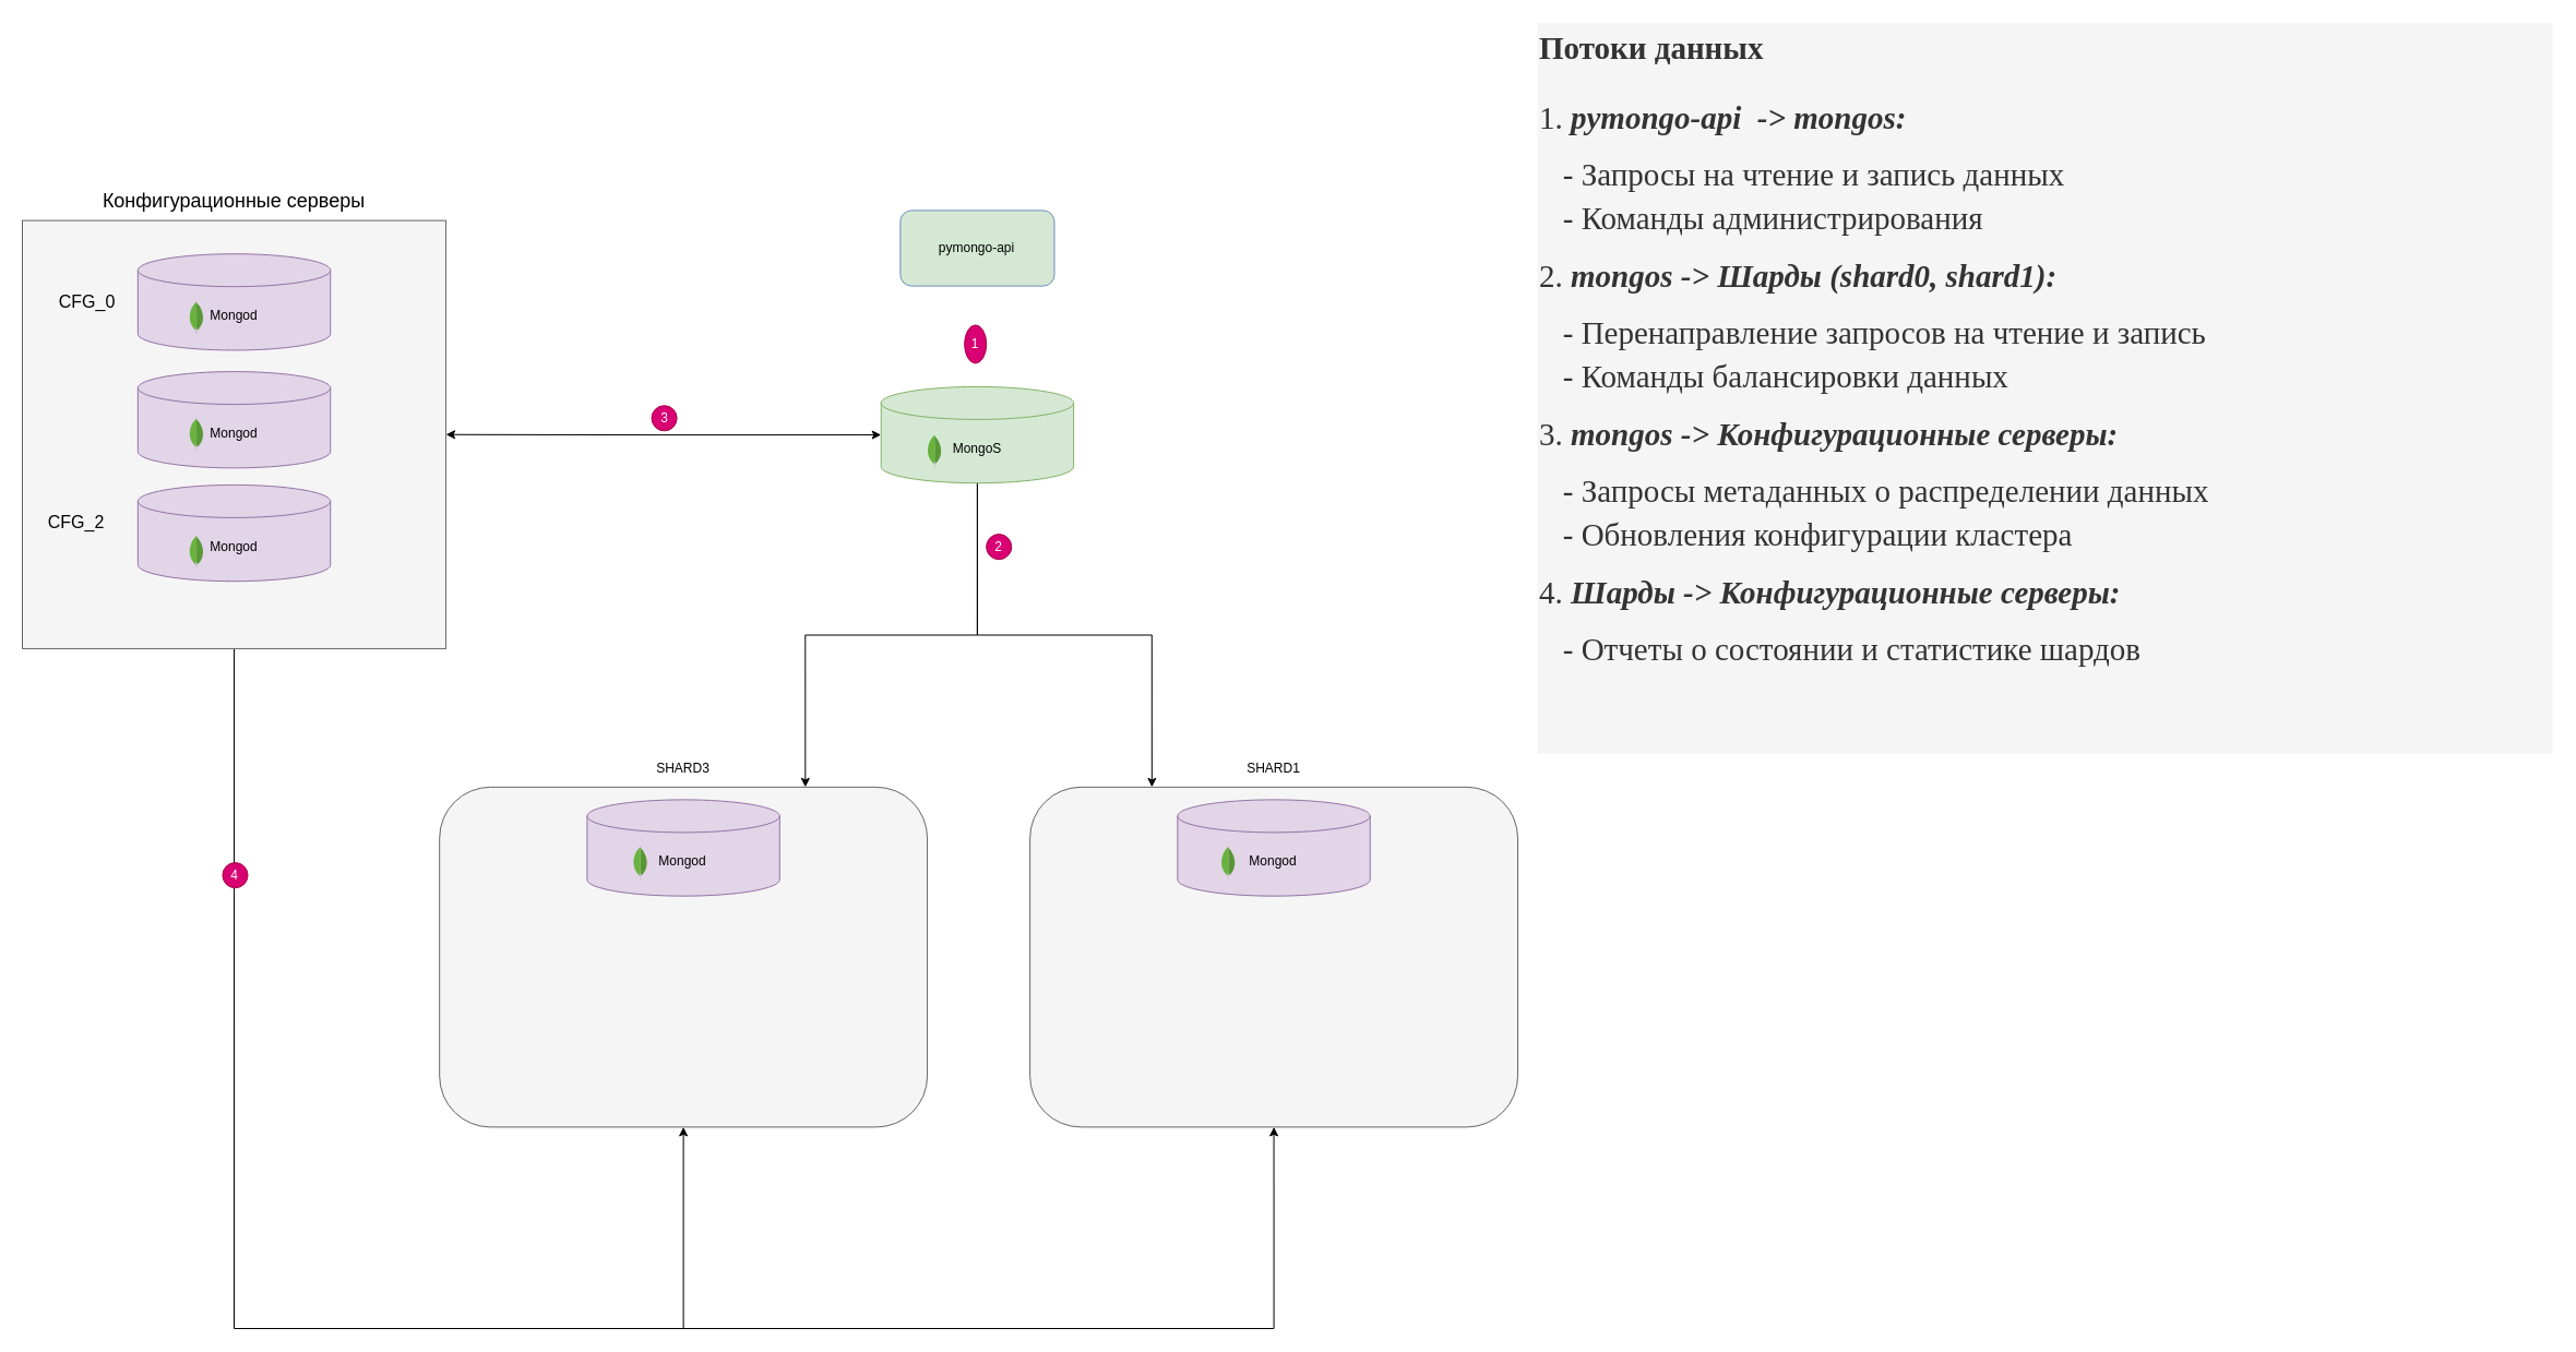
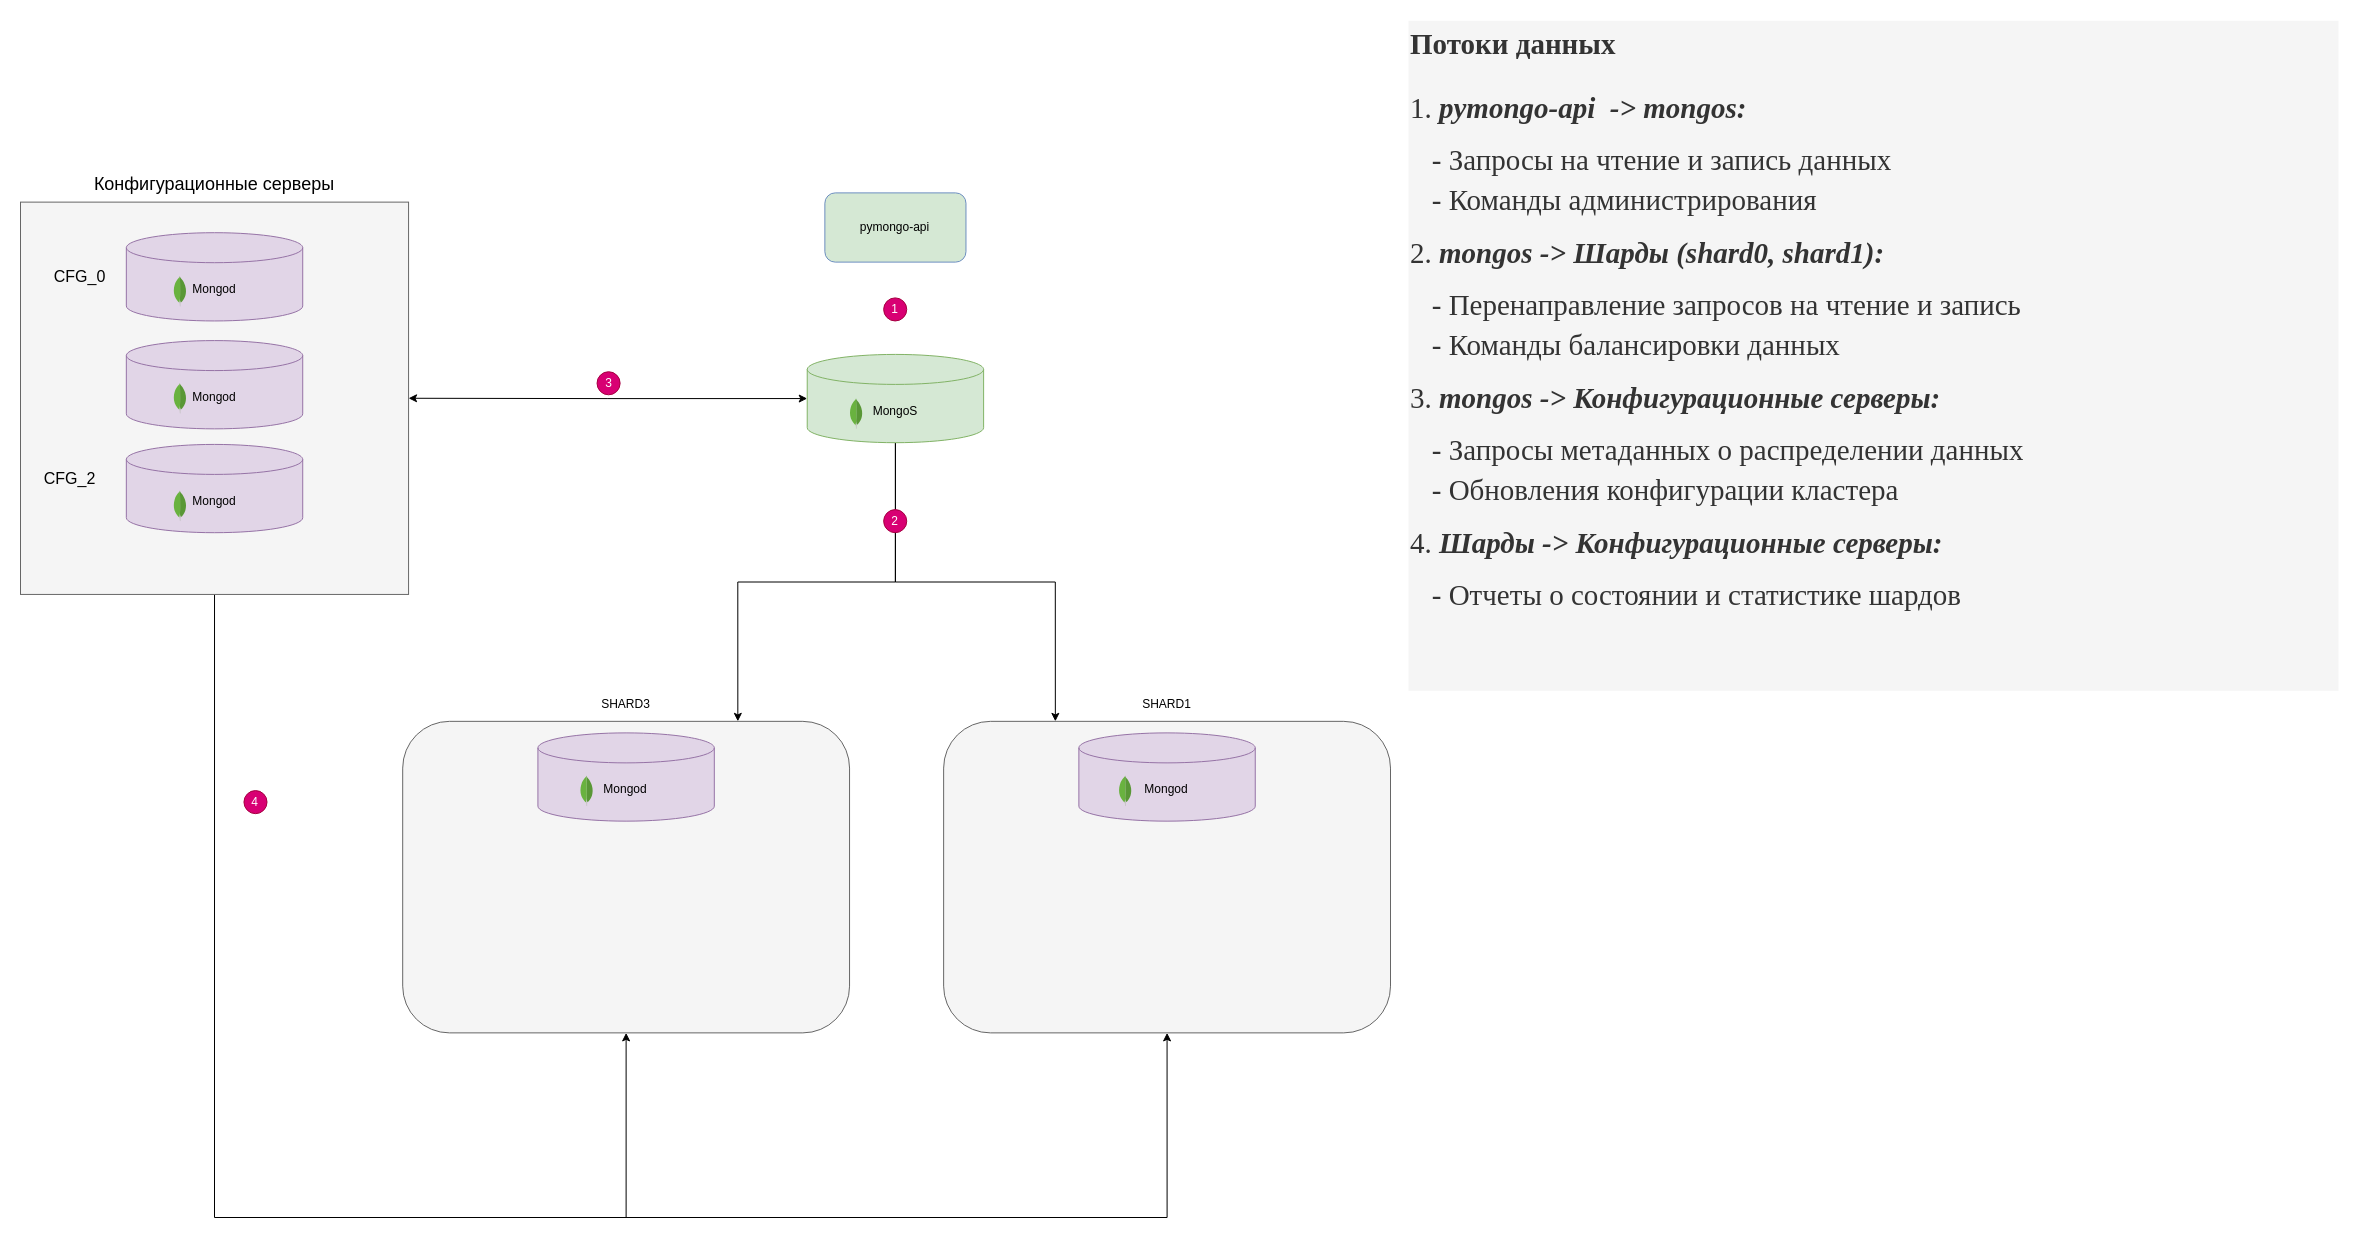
  <mxCell id="0" />
  <mxCell id="1" parent="0" />
  <mxCell id="2" value="&lt;h1 style=&quot;margin-top: 0px; font-size: 29px;&quot;&gt;&lt;font style=&quot;font-size: 29px;&quot; face=&quot;Verdana&quot;&gt;Потоки данных&lt;/font&gt;&lt;/h1&gt;&lt;p style=&quot;font-size: 29px;&quot;&gt;&lt;font style=&quot;font-size: 29px;&quot; face=&quot;L6tmhl1reHOPJtDBh7W_&quot;&gt;1. &lt;i&gt;&lt;b&gt;pymongo-api&amp;nbsp; -&amp;gt; mongos:&lt;/b&gt;&lt;/i&gt;&lt;/font&gt;&lt;/p&gt;&lt;p style=&quot;line-height: 40%; font-size: 29px;&quot;&gt;&lt;font style=&quot;font-size: 29px;&quot; face=&quot;L6tmhl1reHOPJtDBh7W_&quot;&gt;&amp;nbsp; &amp;nbsp;- Запросы на чтение и запись данных&lt;/font&gt;&lt;/p&gt;&lt;p style=&quot;line-height: 40%; font-size: 29px;&quot;&gt;&lt;font style=&quot;font-size: 29px;&quot; face=&quot;L6tmhl1reHOPJtDBh7W_&quot;&gt;&amp;nbsp; &amp;nbsp;- Команды администрирования&lt;/font&gt;&lt;/p&gt;&lt;p style=&quot;font-size: 29px;&quot;&gt;&lt;font style=&quot;font-size: 29px;&quot; face=&quot;L6tmhl1reHOPJtDBh7W_&quot;&gt;2. &lt;b&gt;&lt;i&gt;mongos -&amp;gt; Шарды (shard0, shard1):&lt;/i&gt;&lt;/b&gt;&lt;/font&gt;&lt;/p&gt;&lt;p style=&quot;line-height: 40%; font-size: 29px;&quot;&gt;&lt;font style=&quot;font-size: 29px;&quot; face=&quot;L6tmhl1reHOPJtDBh7W_&quot;&gt;&amp;nbsp; &amp;nbsp;- Перенаправление запросов на чтение и запись&lt;/font&gt;&lt;/p&gt;&lt;p style=&quot;line-height: 40%; font-size: 29px;&quot;&gt;&lt;font style=&quot;font-size: 29px;&quot; face=&quot;L6tmhl1reHOPJtDBh7W_&quot;&gt;&amp;nbsp; &amp;nbsp;- Команды балансировки данных&lt;/font&gt;&lt;/p&gt;&lt;p style=&quot;font-size: 29px;&quot;&gt;&lt;font style=&quot;font-size: 29px;&quot; face=&quot;L6tmhl1reHOPJtDBh7W_&quot;&gt;&lt;span style=&quot;background-color: initial;&quot;&gt;3. &lt;i&gt;&lt;b&gt;mongos -&amp;gt; Конфигурационные серверы:&lt;/b&gt;&lt;/i&gt;&lt;/span&gt;&lt;br&gt;&lt;/font&gt;&lt;/p&gt;&lt;p style=&quot;line-height: 40%; font-size: 29px;&quot;&gt;&lt;font style=&quot;font-size: 29px;&quot; face=&quot;L6tmhl1reHOPJtDBh7W_&quot;&gt;&amp;nbsp; &amp;nbsp;- Запросы метаданных о распределении данных&lt;/font&gt;&lt;/p&gt;&lt;p style=&quot;line-height: 40%; font-size: 29px;&quot;&gt;&lt;font style=&quot;font-size: 29px;&quot; face=&quot;L6tmhl1reHOPJtDBh7W_&quot;&gt;&amp;nbsp; &amp;nbsp;- Обновления конфигурации кластера&lt;/font&gt;&lt;/p&gt;&lt;p style=&quot;font-size: 29px;&quot;&gt;&lt;font style=&quot;font-size: 29px;&quot; face=&quot;L6tmhl1reHOPJtDBh7W_&quot;&gt;4. &lt;i&gt;&lt;b&gt;Шарды -&amp;gt; Конфигурационные серверы:&lt;/b&gt;&lt;/i&gt;&lt;/font&gt;&lt;/p&gt;&lt;p style=&quot;line-height: 40%; font-size: 29px;&quot;&gt;&lt;font style=&quot;font-size: 29px;&quot; face=&quot;L6tmhl1reHOPJtDBh7W_&quot;&gt;&amp;nbsp; &amp;nbsp;- Отчеты о состоянии и статистике шардов&lt;/font&gt;&lt;/p&gt;" style="text;html=1;whiteSpace=wrap;overflow=hidden;rounded=0;fillColor=#f5f5f5;strokeColor=none;fontColor=#333333;" vertex="1" parent="1"><mxGeometry x="1408" y="20.25" width="930" height="670" as="geometry" /></mxCell>
  <mxCell id="3" value="" style="group" vertex="1" connectable="0" parent="1"><mxGeometry x="20" y="167" width="1370" height="1050" as="geometry" /></mxCell>
  <mxCell id="4" style="edgeStyle=orthogonalEdgeStyle;rounded=0;orthogonalLoop=1;jettySize=auto;html=1;exitX=0.5;exitY=1;exitDx=0;exitDy=0;entryX=0.5;entryY=1;entryDx=0;entryDy=0;" edge="1" parent="3" source="5" target="11"><mxGeometry relative="1" as="geometry"><Array as="points"><mxPoint x="194.034" y="1050" /><mxPoint x="1146.567" y="1050" /></Array></mxGeometry></mxCell>
  <mxCell id="5" value="" style="rounded=0;whiteSpace=wrap;html=1;fillColor=#f5f5f5;fontColor=#333333;strokeColor=#666666;" vertex="1" parent="3"><mxGeometry y="34.615" width="388.069" height="392.308" as="geometry" /></mxCell>
  <mxCell id="6" style="edgeStyle=orthogonalEdgeStyle;rounded=0;orthogonalLoop=1;jettySize=auto;html=1;exitX=0.5;exitY=1;exitDx=0;exitDy=0;exitPerimeter=0;entryX=0.75;entryY=0;entryDx=0;entryDy=0;startArrow=none;startFill=0;" edge="1" parent="3" source="9" target="31"><mxGeometry relative="1" as="geometry"><mxPoint x="699.7" y="553.846" as="targetPoint" /></mxGeometry></mxCell>
  <mxCell id="7" style="edgeStyle=orthogonalEdgeStyle;rounded=0;orthogonalLoop=1;jettySize=auto;html=1;exitX=0.5;exitY=1;exitDx=0;exitDy=0;exitPerimeter=0;entryX=0.25;entryY=0;entryDx=0;entryDy=0;" edge="1" parent="3" source="9" target="11"><mxGeometry relative="1" as="geometry" /></mxCell>
  <mxCell id="8" style="edgeStyle=orthogonalEdgeStyle;rounded=0;orthogonalLoop=1;jettySize=auto;html=1;exitX=0;exitY=0.5;exitDx=0;exitDy=0;exitPerimeter=0;entryX=1;entryY=0.5;entryDx=0;entryDy=0;startArrow=classic;startFill=1;" edge="1" parent="3" source="9" target="5"><mxGeometry relative="1" as="geometry" /></mxCell>
  <mxCell id="9" value="MongoS" style="shape=cylinder3;whiteSpace=wrap;html=1;boundedLbl=1;backgroundOutline=1;size=15;fillColor=#d5e8d4;strokeColor=#82b366;" vertex="1" parent="3"><mxGeometry x="786.721" y="186.923" width="176.395" height="88.269" as="geometry" /></mxCell>
  <mxCell id="10" value="" style="group;" vertex="1" connectable="0" parent="3"><mxGeometry x="923.133" y="519.231" width="446.867" height="346.154" as="geometry" /></mxCell>
  <mxCell id="11" value="" style="rounded=1;whiteSpace=wrap;html=1;fillColor=#f5f5f5;fontColor=#333333;strokeColor=#666666;" vertex="1" parent="10"><mxGeometry y="34.615" width="446.867" height="311.538" as="geometry" /></mxCell>
  <mxCell id="12" value="Mongod" style="shape=cylinder3;whiteSpace=wrap;html=1;boundedLbl=1;backgroundOutline=1;size=15;fillColor=#e1d5e7;strokeColor=#9673a6;" vertex="1" parent="10"><mxGeometry x="135.236" y="46.154" width="176.395" height="88.269" as="geometry" /></mxCell>
  <mxCell id="13" value="SHARD1" style="text;html=1;align=center;verticalAlign=middle;whiteSpace=wrap;rounded=0;" vertex="1" parent="10"><mxGeometry x="188.155" width="70.558" height="34.615" as="geometry" /></mxCell>
  <mxCell id="14" value="" style="dashed=0;outlineConnect=0;html=1;align=center;labelPosition=center;verticalLabelPosition=bottom;verticalAlign=top;shape=mxgraph.weblogos.mongodb" vertex="1" parent="10"><mxGeometry x="174.984" y="88.846" width="13.171" height="30.577" as="geometry" /></mxCell>
  <mxCell id="15" value="pymongo-api" style="rounded=1;whiteSpace=wrap;html=1;fillColor=#d5e8d4;strokeColor=#6c8ebf;" vertex="1" parent="3"><mxGeometry x="804.361" y="25.385" width="141.116" height="69.231" as="geometry" /></mxCell>
  <mxCell id="16" value="Mongod" style="shape=cylinder3;whiteSpace=wrap;html=1;boundedLbl=1;backgroundOutline=1;size=15;fillColor=#e1d5e7;strokeColor=#9673a6;" vertex="1" parent="3"><mxGeometry x="105.837" y="65.192" width="176.395" height="88.269" as="geometry" /></mxCell>
  <mxCell id="17" value="Конфигурационные серверы" style="text;html=1;align=center;verticalAlign=middle;whiteSpace=wrap;rounded=0;fontSize=18;" vertex="1" parent="3"><mxGeometry width="388.069" height="34.615" as="geometry" /></mxCell>
  <mxCell id="18" value="Mongod" style="shape=cylinder3;whiteSpace=wrap;html=1;boundedLbl=1;backgroundOutline=1;size=15;fillColor=#e1d5e7;strokeColor=#9673a6;" vertex="1" parent="3"><mxGeometry x="105.837" y="173.077" width="176.395" height="88.269" as="geometry" /></mxCell>
  <mxCell id="19" value="Mongod" style="shape=cylinder3;whiteSpace=wrap;html=1;boundedLbl=1;backgroundOutline=1;size=15;fillColor=#e1d5e7;strokeColor=#9673a6;" vertex="1" parent="3"><mxGeometry x="105.837" y="276.923" width="176.395" height="88.269" as="geometry" /></mxCell>
  <mxCell id="20" value="CFG_0" style="text;html=1;align=center;verticalAlign=middle;whiteSpace=wrap;rounded=0;fontSize=16;" vertex="1" parent="3"><mxGeometry x="23.519" y="92.019" width="70.558" height="34.615" as="geometry" /></mxCell>
  <mxCell id="21" value="CFG_2" style="text;html=1;align=center;verticalAlign=middle;whiteSpace=wrap;rounded=0;fontSize=16;" vertex="1" parent="3"><mxGeometry x="13.519" y="293.75" width="70.558" height="34.615" as="geometry" /></mxCell>
  <mxCell id="22" value="" style="dashed=0;outlineConnect=0;html=1;align=center;labelPosition=center;verticalLabelPosition=bottom;verticalAlign=top;shape=mxgraph.weblogos.mongodb" vertex="1" parent="3"><mxGeometry x="152.876" y="323.077" width="13.171" height="30.577" as="geometry" /></mxCell>
  <mxCell id="23" value="" style="dashed=0;outlineConnect=0;html=1;align=center;labelPosition=center;verticalLabelPosition=bottom;verticalAlign=top;shape=mxgraph.weblogos.mongodb" vertex="1" parent="3"><mxGeometry x="152.876" y="215.481" width="13.171" height="30.577" as="geometry" /></mxCell>
  <mxCell id="24" value="" style="dashed=0;outlineConnect=0;html=1;align=center;labelPosition=center;verticalLabelPosition=bottom;verticalAlign=top;shape=mxgraph.weblogos.mongodb" vertex="1" parent="3"><mxGeometry x="152.876" y="108.462" width="13.171" height="30.577" as="geometry" /></mxCell>
  <mxCell id="25" value="" style="dashed=0;outlineConnect=0;html=1;align=center;labelPosition=center;verticalLabelPosition=bottom;verticalAlign=top;shape=mxgraph.weblogos.mongodb" vertex="1" parent="3"><mxGeometry x="829.056" y="230.769" width="13.171" height="30.577" as="geometry" /></mxCell>
- <mxCell id="26" value="1" style="ellipse;whiteSpace=wrap;html=1;aspect=fixed;fillColor=#d80073;fontColor=#ffffff;strokeColor=#A50040;" vertex="1" parent="3"><mxGeometry x="863.159" y="130.385" width="20" height="35" as="geometry" /></mxCell>
- <mxCell id="27" value="2" style="ellipse;whiteSpace=wrap;html=1;aspect=fixed;fillColor=#d80073;fontColor=#ffffff;strokeColor=#A50040;" vertex="1" parent="3"><mxGeometry x="883.159" y="322.115" width="23.077" height="23.077" as="geometry" /></mxCell>
+ <mxCell id="26" value="1" style="ellipse;whiteSpace=wrap;html=1;aspect=fixed;fillColor=#d80073;fontColor=#ffffff;strokeColor=#A50040;" vertex="1" parent="3"><mxGeometry x="863.159" y="130.385" width="23.077" height="23.077" as="geometry" /></mxCell>
+ <mxCell id="27" value="2" style="ellipse;whiteSpace=wrap;html=1;aspect=fixed;fillColor=#d80073;fontColor=#ffffff;strokeColor=#A50040;" vertex="1" parent="3"><mxGeometry x="863.159" y="342.115" width="23.077" height="23.077" as="geometry" /></mxCell>
  <mxCell id="28" value="3" style="ellipse;whiteSpace=wrap;html=1;aspect=fixed;fillColor=#d80073;fontColor=#ffffff;strokeColor=#A50040;" vertex="1" parent="3"><mxGeometry x="576.545" y="204.231" width="23.077" height="23.077" as="geometry" /></mxCell>
  <mxCell id="29" value="" style="endArrow=classic;html=1;rounded=0;entryX=0.5;entryY=1;entryDx=0;entryDy=0;" edge="1" parent="3" target="31"><mxGeometry width="50" height="50" relative="1" as="geometry"><mxPoint x="605.622" y="1050" as="sourcePoint" /><mxPoint x="605.622" y="726.923" as="targetPoint" /></mxGeometry></mxCell>
- <mxCell id="30" value="4" style="ellipse;whiteSpace=wrap;html=1;aspect=fixed;fillColor=#d80073;fontColor=#ffffff;strokeColor=#A50040;" vertex="1" parent="3"><mxGeometry x="183.451" y="623.077" width="23.077" height="23.077" as="geometry" /></mxCell>
+ <mxCell id="30" value="4" style="ellipse;whiteSpace=wrap;html=1;aspect=fixed;fillColor=#d80073;fontColor=#ffffff;strokeColor=#A50040;" vertex="1" parent="3"><mxGeometry x="223.451" y="623.077" width="23.077" height="23.077" as="geometry" /></mxCell>
  <mxCell id="31" value="" style="rounded=1;whiteSpace=wrap;html=1;fillColor=#f5f5f5;fontColor=#333333;strokeColor=#666666;" vertex="1" parent="3"><mxGeometry x="382.189" y="553.846" width="446.867" height="311.538" as="geometry" /></mxCell>
  <mxCell id="32" value="Mongod" style="shape=cylinder3;whiteSpace=wrap;html=1;boundedLbl=1;backgroundOutline=1;size=15;fillColor=#e1d5e7;strokeColor=#9673a6;" vertex="1" parent="3"><mxGeometry x="517.425" y="565.385" width="176.395" height="88.269" as="geometry" /></mxCell>
  <mxCell id="33" value="SHARD3" style="text;html=1;align=center;verticalAlign=middle;whiteSpace=wrap;rounded=0;" vertex="1" parent="3"><mxGeometry x="570.343" y="519.231" width="70.558" height="34.615" as="geometry" /></mxCell>
  <mxCell id="34" value="" style="dashed=0;outlineConnect=0;html=1;align=center;labelPosition=center;verticalLabelPosition=bottom;verticalAlign=top;shape=mxgraph.weblogos.mongodb" vertex="1" parent="3"><mxGeometry x="559.524" y="608.077" width="13.171" height="30.577" as="geometry" /></mxCell>
